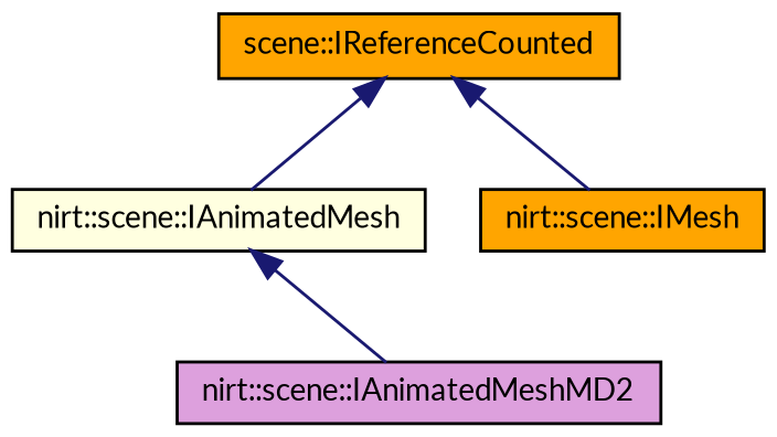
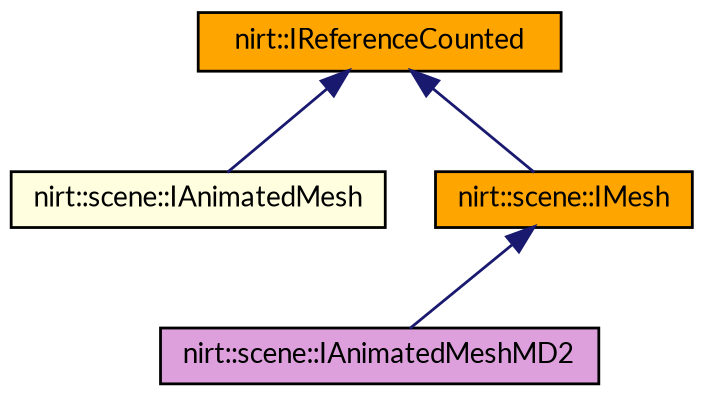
  digraph {
    fontname=Lato
    node [color=black fillcolor=orange fontname=Lato fontsize=10 shape=record style=filled]
    edge [color=midnightblue dir=back fontname=Lato fontsize=10 labelfontname=Helvetica labelfontsize=10 style=solid]
    n1 [fillcolor=plum fontcolor=black height=0.2 label="nirt::scene::IAnimatedMeshMD2" width=0.4]
    n2 [fillcolor=lightyellow height=0.2 label="nirt::scene::IAnimatedMesh" width=0.4]
    n3 [height=0.2 label="nirt::scene::IMesh" width=0.4]
-   n4 [height=0.2 label="scene::IReferenceCounted" width=0.4]
-   n2 -> n1
+   n4 [height=0.2 label="nirt::IReferenceCounted" width=0.4]
+   n3 -> n1
    n4 -> n2
    n4 -> n3
  }
